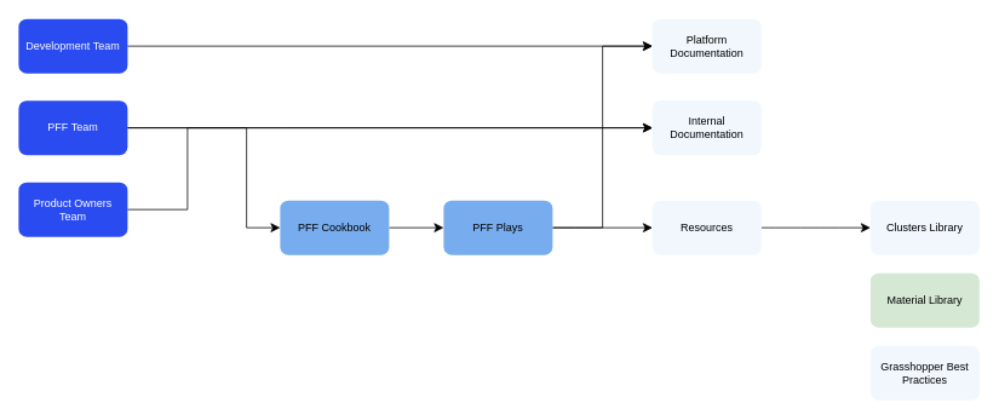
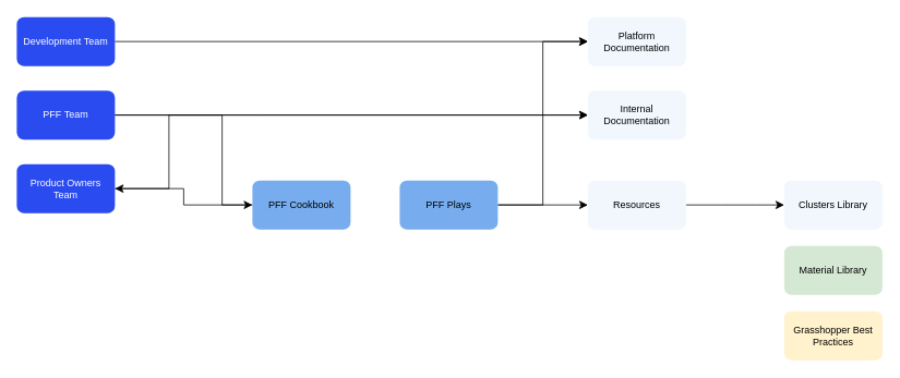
  <mxCell id="0" />
  <mxCell id="1" parent="0" />
  <mxCell id="2" style="edgeStyle=orthogonalEdgeStyle;rounded=0;orthogonalLoop=1;jettySize=auto;html=1;fontSize=12;startSize=8;endSize=8;" edge="1" parent="1" source="3" target="15"><mxGeometry relative="1" as="geometry" /></mxCell>
  <mxCell id="3" value="Development Team" style="rounded=1;whiteSpace=wrap;html=1;fillColor=#2A4BF0;fontColor=#ffffff;strokeColor=none;" vertex="1" parent="1"><mxGeometry x="20" y="20" width="120" height="60" as="geometry" /></mxCell>
- <mxCell id="4" value="" style="edgeStyle=orthogonalEdgeStyle;rounded=0;orthogonalLoop=1;jettySize=auto;html=1;fontSize=12;startSize=8;endSize=8;" edge="1" parent="1" source="5" target="14"><mxGeometry relative="1" as="geometry" /></mxCell>
+ <mxCell id="4" value="" style="edgeStyle=orthogonalEdgeStyle;rounded=0;orthogonalLoop=1;jettySize=auto;html=1;fontSize=12;startSize=8;endSize=8;" edge="1" parent="1" source="5" target="10"><mxGeometry relative="1" as="geometry" /></mxCell>
  <mxCell id="5" value="PFF Cookbook" style="whiteSpace=wrap;html=1;rounded=1;fillColor=#77ADEE;strokeColor=none;" vertex="1" parent="1"><mxGeometry x="308" y="220" width="120" height="60" as="geometry" /></mxCell>
  <mxCell id="6" value="Material Library" style="whiteSpace=wrap;html=1;rounded=1;fillColor=#d5e8d4;strokeColor=none;" vertex="1" parent="1"><mxGeometry x="958" y="300" width="120" height="60" as="geometry" /></mxCell>
  <mxCell id="7" style="edgeStyle=orthogonalEdgeStyle;rounded=0;orthogonalLoop=1;jettySize=auto;html=1;fontSize=12;startSize=8;endSize=8;entryX=0;entryY=0.5;entryDx=0;entryDy=0;exitX=1;exitY=0.5;exitDx=0;exitDy=0;" edge="1" parent="1" source="8" target="16"><mxGeometry relative="1" as="geometry"><mxPoint x="203" y="206" as="sourcePoint" /><Array as="points"><mxPoint x="315" y="140" /><mxPoint x="315" y="140" /></Array></mxGeometry></mxCell>
  <mxCell id="8" value="PFF Team" style="rounded=1;whiteSpace=wrap;html=1;fillColor=#2A4BF0;fontColor=#ffffff;strokeColor=none;" vertex="1" parent="1"><mxGeometry x="20" y="110" width="120" height="60" as="geometry" /></mxCell>
  <mxCell id="9" style="edgeStyle=orthogonalEdgeStyle;rounded=0;orthogonalLoop=1;jettySize=auto;html=1;exitX=1;exitY=0.5;exitDx=0;exitDy=0;fontSize=12;startSize=8;endSize=8;entryX=0;entryY=0.5;entryDx=0;entryDy=0;" edge="1" parent="1" source="10" target="16"><mxGeometry relative="1" as="geometry"><mxPoint x="315" y="181" as="targetPoint" /><Array as="points"><mxPoint x="206" y="230" /><mxPoint x="206" y="140" /></Array></mxGeometry></mxCell>
  <mxCell id="10" value="Product Owners Team" style="rounded=1;whiteSpace=wrap;html=1;fillColor=#2A4BF0;fontColor=#ffffff;strokeColor=none;" vertex="1" parent="1"><mxGeometry x="20" y="200" width="120" height="60" as="geometry" /></mxCell>
  <mxCell id="11" value="" style="edgeStyle=orthogonalEdgeStyle;rounded=0;orthogonalLoop=1;jettySize=auto;html=1;fontSize=12;startSize=8;endSize=8;exitX=1;exitY=0.5;exitDx=0;exitDy=0;entryX=0;entryY=0.5;entryDx=0;entryDy=0;" edge="1" parent="1" source="8" target="5"><mxGeometry relative="1" as="geometry"><mxPoint x="265" y="170" as="sourcePoint" /><mxPoint x="385" y="170" as="targetPoint" /><Array as="points"><mxPoint x="271" y="140" /><mxPoint x="271" y="250" /></Array></mxGeometry></mxCell>
  <mxCell id="12" style="edgeStyle=none;curved=1;rounded=0;orthogonalLoop=1;jettySize=auto;html=1;fontSize=12;startSize=8;endSize=8;" edge="1" parent="1" source="14" target="18"><mxGeometry relative="1" as="geometry" /></mxCell>
  <mxCell id="13" style="edgeStyle=orthogonalEdgeStyle;rounded=0;orthogonalLoop=1;jettySize=auto;html=1;entryX=0;entryY=0.5;entryDx=0;entryDy=0;fontSize=12;startSize=8;endSize=8;" edge="1" parent="1" source="14" target="15"><mxGeometry relative="1" as="geometry" /></mxCell>
  <mxCell id="14" value="PFF Plays" style="whiteSpace=wrap;html=1;fillColor=#77ADEE;strokeColor=none;rounded=1;" vertex="1" parent="1"><mxGeometry x="488" y="220" width="120" height="60" as="geometry" /></mxCell>
  <mxCell id="15" value="Platform Documentation" style="whiteSpace=wrap;html=1;rounded=1;fillColor=#F1F7FD;strokeColor=none;" vertex="1" parent="1"><mxGeometry x="718" y="20" width="120" height="60" as="geometry" /></mxCell>
  <mxCell id="16" value="Internal Documentation" style="whiteSpace=wrap;html=1;rounded=1;fillColor=#F1F7FD;strokeColor=none;" vertex="1" parent="1"><mxGeometry x="718" y="110" width="120" height="60" as="geometry" /></mxCell>
  <mxCell id="17" value="" style="edgeStyle=none;curved=1;rounded=0;orthogonalLoop=1;jettySize=auto;html=1;fontSize=12;startSize=8;endSize=8;" edge="1" parent="1" source="18" target="20"><mxGeometry relative="1" as="geometry" /></mxCell>
  <mxCell id="18" value="Resources" style="whiteSpace=wrap;html=1;rounded=1;fillColor=#F1F7FD;strokeColor=none;" vertex="1" parent="1"><mxGeometry x="718" y="220" width="120" height="60" as="geometry" /></mxCell>
- <mxCell id="19" value="Grasshopper Best Practices" style="whiteSpace=wrap;html=1;rounded=1;fillColor=#F1F7FD;strokeColor=none;" vertex="1" parent="1"><mxGeometry x="958" y="380" width="120" height="60" as="geometry" /></mxCell>
+ <mxCell id="19" value="Grasshopper Best Practices" style="whiteSpace=wrap;html=1;rounded=1;fillColor=#fff2cc;strokeColor=none;" vertex="1" parent="1"><mxGeometry x="958" y="380" width="120" height="60" as="geometry" /></mxCell>
  <mxCell id="20" value="Clusters Library" style="whiteSpace=wrap;html=1;rounded=1;fillColor=#F1F7FD;strokeColor=none;" vertex="1" parent="1"><mxGeometry x="958" y="220" width="120" height="60" as="geometry" /></mxCell>
